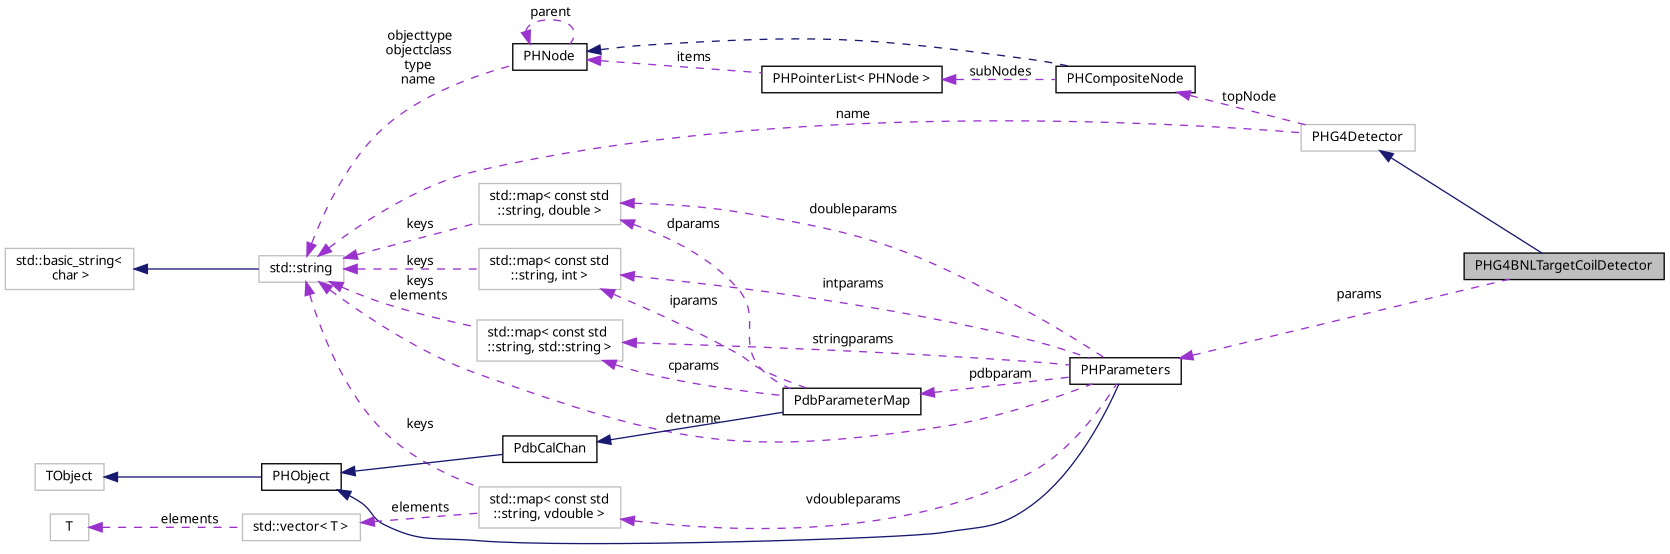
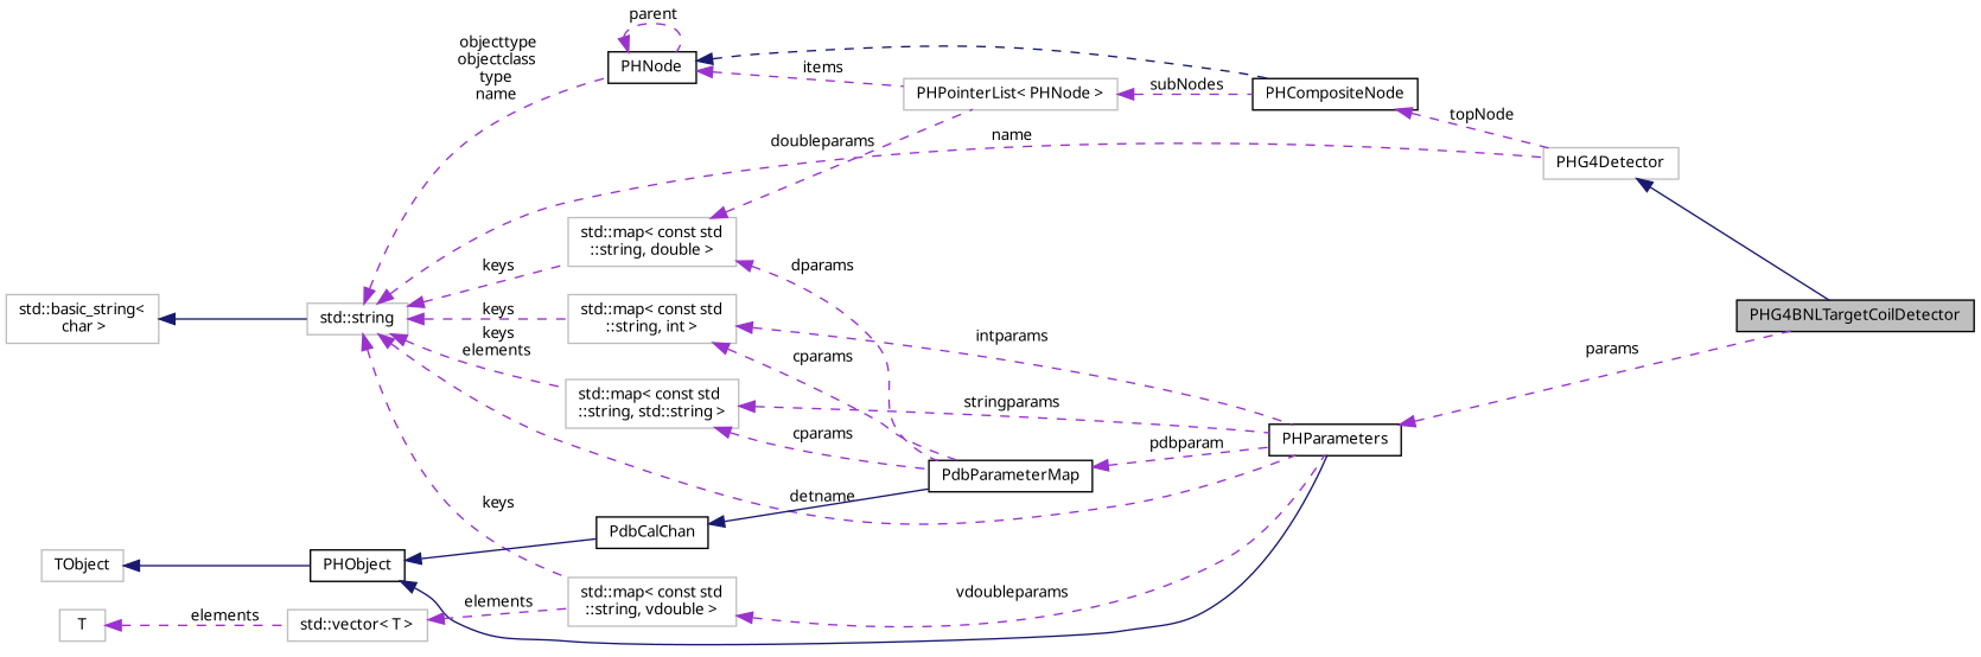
  digraph {
    fontname="Noto Sans"
    rankdir=LR
    node [color=grey75 fontname="Noto Sans" fontsize=10 shape=record]
    edge [color=darkorchid3 dir=back fontname="Noto Sans" fontsize=10 labelfontname=FreeSans labelfontsize=10 style=dashed]
    n1 [color=black fillcolor=grey75 fontcolor=black height=0.2 label=PHG4BNLTargetCoilDetector style=filled width=0.4]
    n2 [height=0.2 label=PHG4Detector width=0.4]
    n3 [height=0.2 label="std::string" width=0.4]
    n4 [color=black height=0.2 label=PHNode width=0.4]
    n5 [color=black height=0.2 label=PHParameters width=0.4]
    n6 [height=0.2 label="std::map\< const std\l::string, double \>" width=0.4]
    n7 [height=0.2 label="std::map\< const std\l::string, int \>" width=0.4]
    n8 [height=0.2 label="std::map\< const std\l::string, std::string \>" width=0.4]
    n9 [height=0.2 label="std::map\< const std\l::string, vdouble \>" width=0.4]
    n10 [color=black height=0.2 label=PHCompositeNode width=0.4]
-   n11 [color=black height=0.2 label="PHPointerList\< PHNode \>" width=0.4]
+   n11 [height=0.2 label="PHPointerList\< PHNode \>" width=0.4]
    n12 [color=black height=0.2 label=PdbParameterMap width=0.4]
    n13 [height=0.2 label="std::basic_string\<\l char \>" width=0.4]
    n14 [color=black height=0.2 label=PHObject width=0.4]
    n15 [color=black height=0.2 label=PdbCalChan width=0.4]
    n16 [height=0.2 label=TObject width=0.4]
    n17 [height=0.2 label="std::vector\< T \>" width=0.4]
    n18 [height=0.2 label=T width=0.4]
    n2 -> n1 [color=midnightblue style=solid]
    n3 -> n2 [label=" name"]
    n3 -> n4 [label=" objecttype\nobjectclass\ntype\nname"]
    n3 -> n5 [label=" detname"]
    n3 -> n6 [label=" keys"]
    n3 -> n7 [label=" keys"]
    n3 -> n8 [label=" keys\nelements"]
    n3 -> n9 [label=" keys"]
    n4 -> n4 [label=" parent"]
    n4 -> n10 [color=midnightblue]
    n4 -> n11 [label=" items"]
    n5 -> n1 [label=" params"]
-   n6 -> n5 [label=" doubleparams"]
+   n6 -> n11 [label=" doubleparams"]
    n6 -> n12 [label=" dparams"]
    n7 -> n5 [label=" intparams"]
-   n7 -> n12 [label=" iparams"]
+   n7 -> n12 [label=" cparams"]
    n8 -> n5 [label=" stringparams"]
    n8 -> n12 [label=" cparams"]
    n9 -> n5 [label=" vdoubleparams"]
    n10 -> n2 [label=" topNode"]
    n11 -> n10 [label=" subNodes"]
    n12 -> n5 [label=" pdbparam"]
    n13 -> n3 [color=midnightblue style=solid]
    n14 -> n5 [color=midnightblue style=solid]
    n14 -> n15 [color=midnightblue style=solid]
    n15 -> n12 [color=midnightblue style=solid]
    n16 -> n14 [color=midnightblue style=solid]
    n17 -> n9 [label=" elements"]
    n18 -> n17 [label=" elements"]
  }
